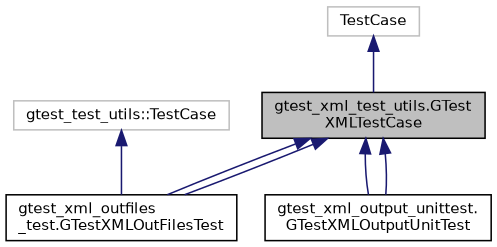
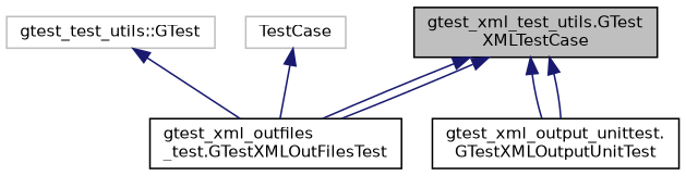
  digraph {
    rankdir=TB
    node [color=black fillcolor=white fontname=Helvetica fontsize=10 shape=record style=filled]
    edge [color=midnightblue dir=back fontname=Helvetica fontsize=10 labelfontname=Helvetica labelfontsize=10 style=solid]
    n1 [fillcolor=grey75 fontcolor=black height=0.2 label="gtest_xml_test_utils.GTest\lXMLTestCase" width=0.4]
    n2 [height=0.2 label="gtest_xml_outfiles\l_test.GTestXMLOutFilesTest" width=0.4]
    n3 [height=0.2 label="gtest_xml_output_unittest.\lGTestXMLOutputUnitTest" width=0.4]
-   n4 [color=grey75 height=0.2 label="gtest_test_utils::TestCase" width=0.4]
+   n4 [color=grey75 height=0.2 label="gtest_test_utils::GTest" width=0.4]
    n5 [color=grey75 height=0.2 label=TestCase width=0.4]
    n1 -> n2
    n1 -> n2
    n1 -> n3
    n1 -> n3
    n4 -> n2
-   n5 -> n1
+   n5 -> n2
  }
